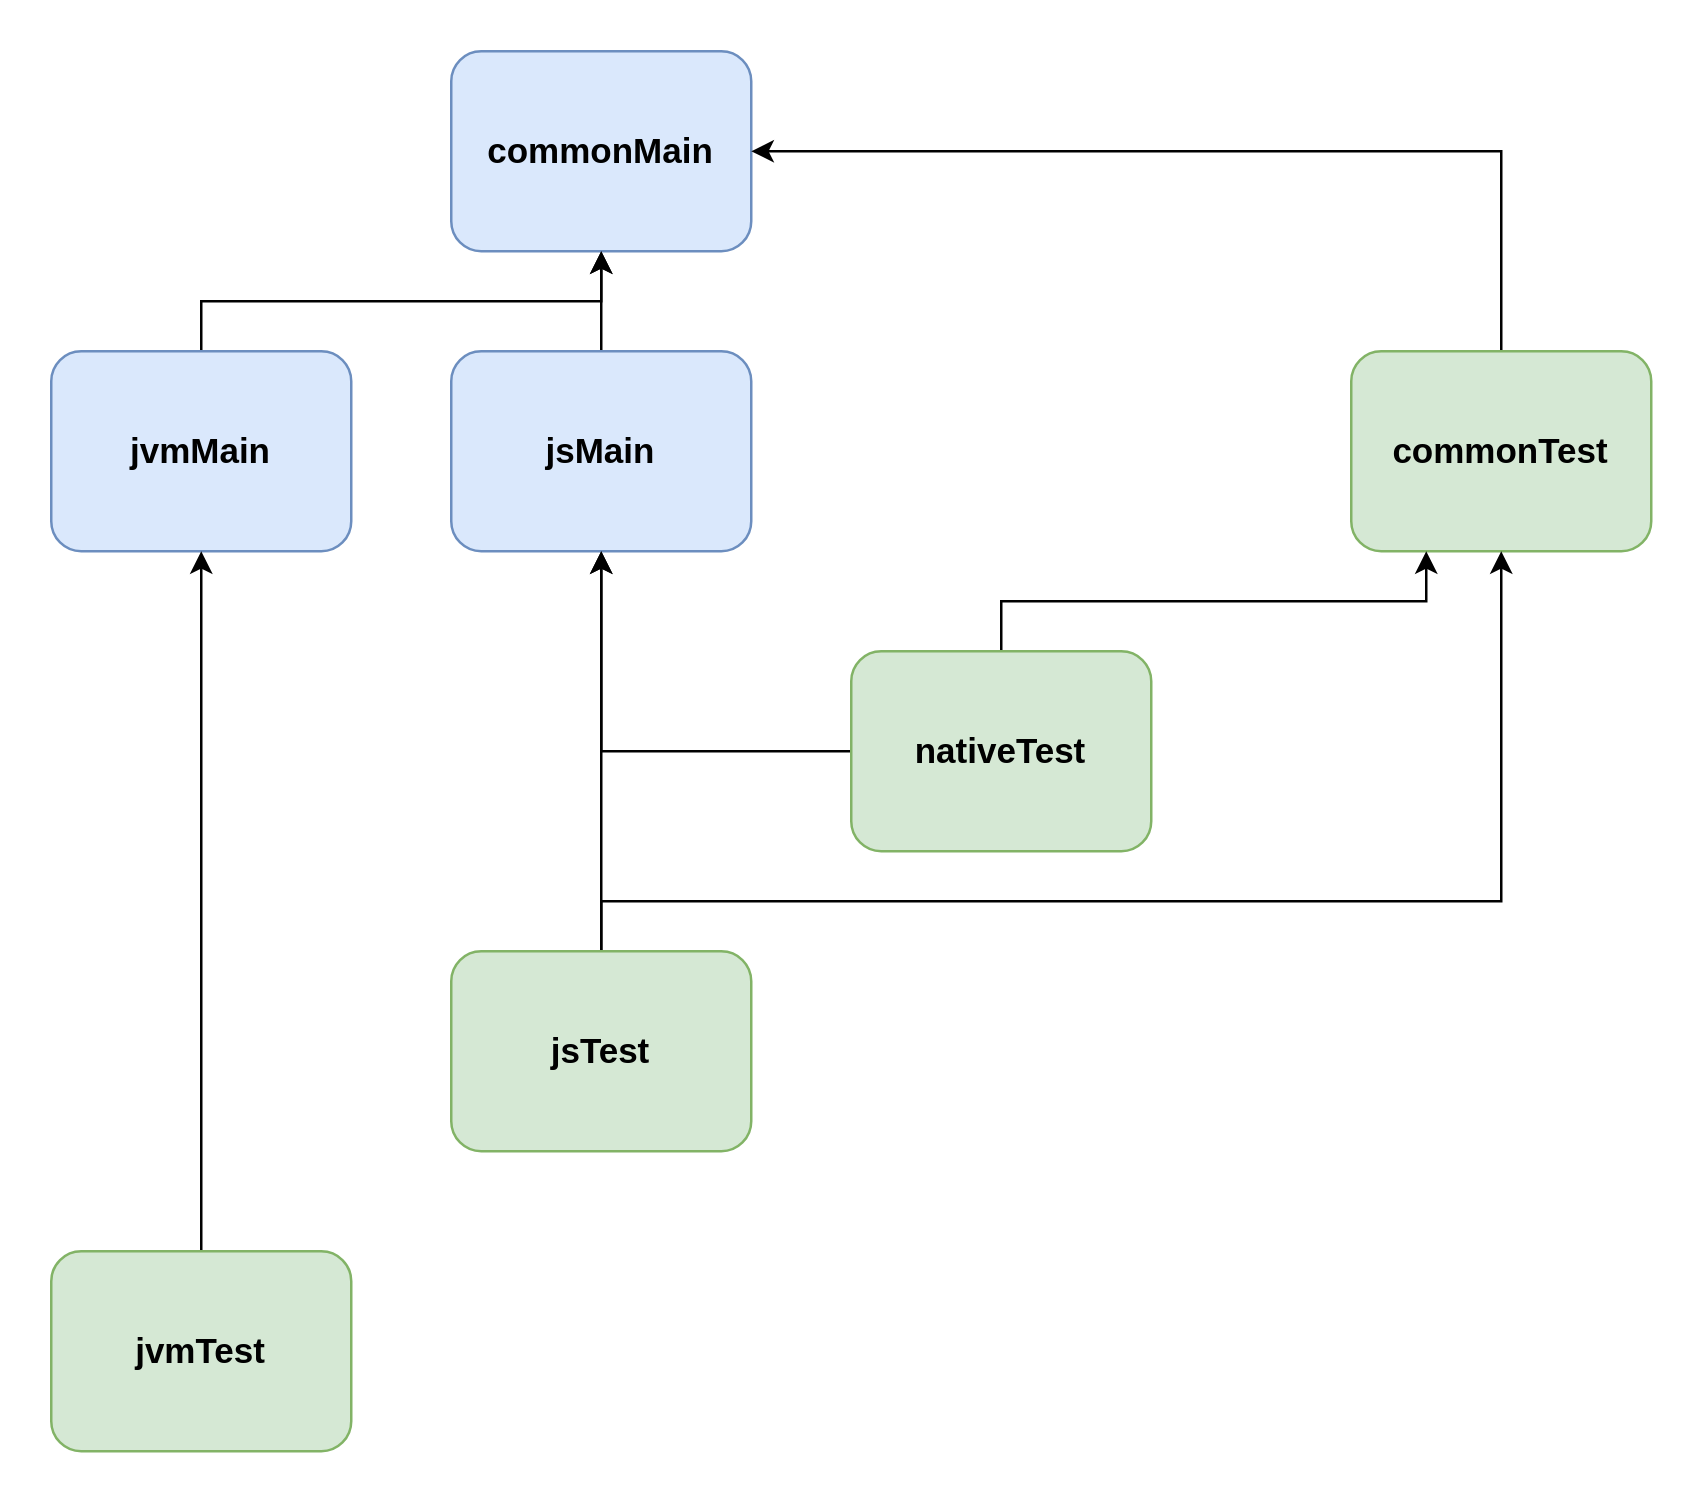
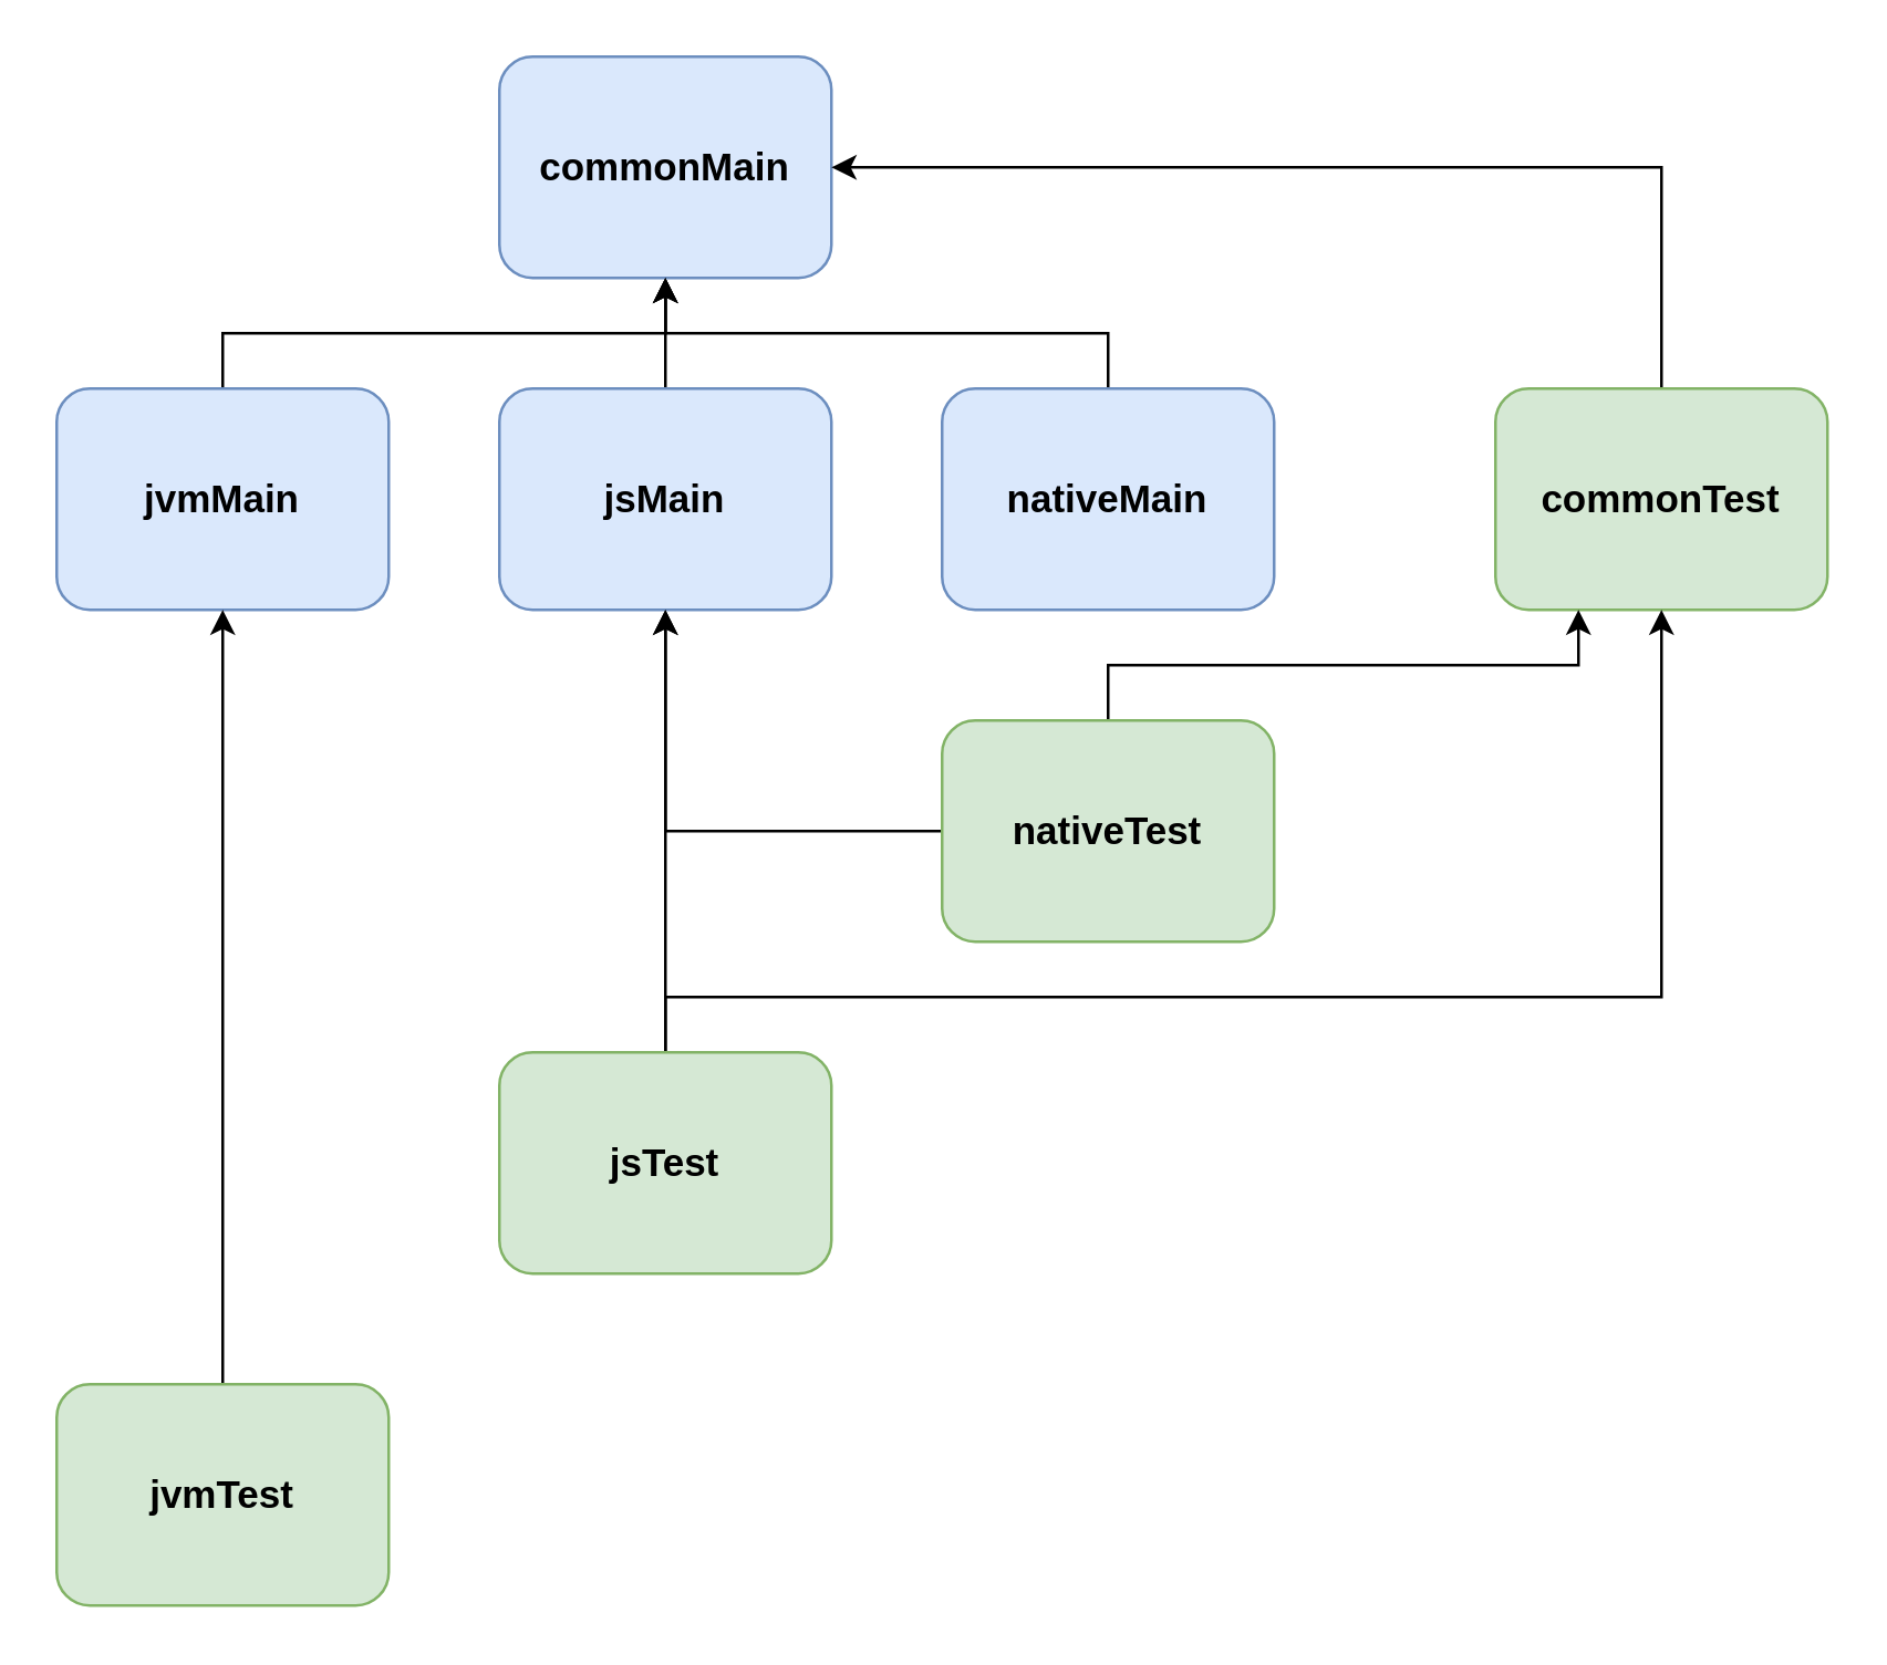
  <mxCell id="0" />
  <mxCell id="1" parent="0" />
  <mxCell id="2" value="&lt;b&gt;&lt;font style=&quot;font-size: 14px;&quot;&gt;commonMain&lt;/font&gt;&lt;/b&gt;" style="rounded=1;whiteSpace=wrap;html=1;fillColor=#dae8fc;strokeColor=#6c8ebf;" vertex="1" parent="1"><mxGeometry x="180" y="20" width="120" height="80" as="geometry" /></mxCell>
  <mxCell id="3" style="edgeStyle=orthogonalEdgeStyle;rounded=0;orthogonalLoop=1;jettySize=auto;html=1;entryX=0.5;entryY=1;entryDx=0;entryDy=0;" edge="1" parent="1" source="4" target="2"><mxGeometry relative="1" as="geometry"><Array as="points"><mxPoint x="80" y="120" /><mxPoint x="240" y="120" /></Array></mxGeometry></mxCell>
  <mxCell id="4" value="&lt;b&gt;&lt;font style=&quot;font-size: 14px;&quot;&gt;jvmMain&lt;/font&gt;&lt;/b&gt;" style="rounded=1;whiteSpace=wrap;html=1;fillColor=#dae8fc;strokeColor=#6c8ebf;" vertex="1" parent="1"><mxGeometry x="20" y="140" width="120" height="80" as="geometry" /></mxCell>
  <mxCell id="5" style="edgeStyle=orthogonalEdgeStyle;rounded=0;orthogonalLoop=1;jettySize=auto;html=1;entryX=1;entryY=0.5;entryDx=0;entryDy=0;" edge="1" parent="1" source="6" target="2"><mxGeometry relative="1" as="geometry"><Array as="points"><mxPoint x="600" y="60" /></Array></mxGeometry></mxCell>
  <mxCell id="6" value="&lt;span style=&quot;font-size: 14px;&quot;&gt;&lt;b&gt;commonTest&lt;/b&gt;&lt;/span&gt;" style="rounded=1;whiteSpace=wrap;html=1;fillColor=#d5e8d4;strokeColor=#82b366;" vertex="1" parent="1"><mxGeometry x="540" y="140" width="120" height="80" as="geometry" /></mxCell>
  <mxCell id="7" style="edgeStyle=orthogonalEdgeStyle;rounded=0;orthogonalLoop=1;jettySize=auto;html=1;entryX=0.5;entryY=1;entryDx=0;entryDy=0;" edge="1" parent="1" source="8" target="2"><mxGeometry relative="1" as="geometry" /></mxCell>
  <mxCell id="8" value="&lt;b&gt;&lt;font style=&quot;font-size: 14px;&quot;&gt;jsMain&lt;/font&gt;&lt;/b&gt;" style="rounded=1;whiteSpace=wrap;html=1;fillColor=#dae8fc;strokeColor=#6c8ebf;" vertex="1" parent="1"><mxGeometry x="180" y="140" width="120" height="80" as="geometry" /></mxCell>
+ <mxCell id="9" style="edgeStyle=orthogonalEdgeStyle;rounded=0;orthogonalLoop=1;jettySize=auto;html=1;entryX=0.5;entryY=1;entryDx=0;entryDy=0;" edge="1" parent="1" source="10" target="2"><mxGeometry relative="1" as="geometry"><Array as="points"><mxPoint x="400" y="120" /><mxPoint x="240" y="120" /></Array></mxGeometry></mxCell>
+ <mxCell id="10" value="&lt;b&gt;&lt;font style=&quot;font-size: 14px;&quot;&gt;nativeMain&lt;/font&gt;&lt;/b&gt;" style="rounded=1;whiteSpace=wrap;html=1;fillColor=#dae8fc;strokeColor=#6c8ebf;" vertex="1" parent="1"><mxGeometry x="340" y="140" width="120" height="80" as="geometry" /></mxCell>
  <mxCell id="11" style="edgeStyle=orthogonalEdgeStyle;rounded=0;orthogonalLoop=1;jettySize=auto;html=1;entryX=0.5;entryY=1;entryDx=0;entryDy=0;" edge="1" parent="1" source="12" target="4"><mxGeometry relative="1" as="geometry" /></mxCell>
  <mxCell id="12" value="&lt;span style=&quot;font-size: 14px;&quot;&gt;&lt;b&gt;jvmTest&lt;/b&gt;&lt;/span&gt;" style="rounded=1;whiteSpace=wrap;html=1;fillColor=#d5e8d4;strokeColor=#82b366;" vertex="1" parent="1"><mxGeometry x="20" y="500" width="120" height="80" as="geometry" /></mxCell>
  <mxCell id="13" style="edgeStyle=orthogonalEdgeStyle;rounded=0;orthogonalLoop=1;jettySize=auto;html=1;entryX=0.5;entryY=1;entryDx=0;entryDy=0;" edge="1" parent="1" source="15" target="8"><mxGeometry relative="1" as="geometry" /></mxCell>
  <mxCell id="14" style="edgeStyle=orthogonalEdgeStyle;rounded=0;orthogonalLoop=1;jettySize=auto;html=1;entryX=0.5;entryY=1;entryDx=0;entryDy=0;" edge="1" parent="1" source="15" target="6"><mxGeometry relative="1" as="geometry"><Array as="points"><mxPoint x="240" y="360" /><mxPoint x="600" y="360" /></Array></mxGeometry></mxCell>
  <mxCell id="15" value="&lt;span style=&quot;font-size: 14px;&quot;&gt;&lt;b&gt;jsTest&lt;/b&gt;&lt;/span&gt;" style="rounded=1;whiteSpace=wrap;html=1;fillColor=#d5e8d4;strokeColor=#82b366;" vertex="1" parent="1"><mxGeometry x="180" y="380" width="120" height="80" as="geometry" /></mxCell>
  <mxCell id="16" style="edgeStyle=orthogonalEdgeStyle;rounded=0;orthogonalLoop=1;jettySize=auto;html=1;" edge="1" parent="1" source="18" target="8"><mxGeometry relative="1" as="geometry" /></mxCell>
  <mxCell id="17" style="edgeStyle=orthogonalEdgeStyle;rounded=0;orthogonalLoop=1;jettySize=auto;html=1;entryX=0.25;entryY=1;entryDx=0;entryDy=0;" edge="1" parent="1" source="18" target="6"><mxGeometry relative="1" as="geometry"><Array as="points"><mxPoint x="400" y="240" /><mxPoint x="570" y="240" /></Array></mxGeometry></mxCell>
  <mxCell id="18" value="&lt;span style=&quot;font-size: 14px;&quot;&gt;&lt;b&gt;nativeTest&lt;/b&gt;&lt;/span&gt;" style="rounded=1;whiteSpace=wrap;html=1;fillColor=#d5e8d4;strokeColor=#82b366;" vertex="1" parent="1"><mxGeometry x="340" y="260" width="120" height="80" as="geometry" /></mxCell>
